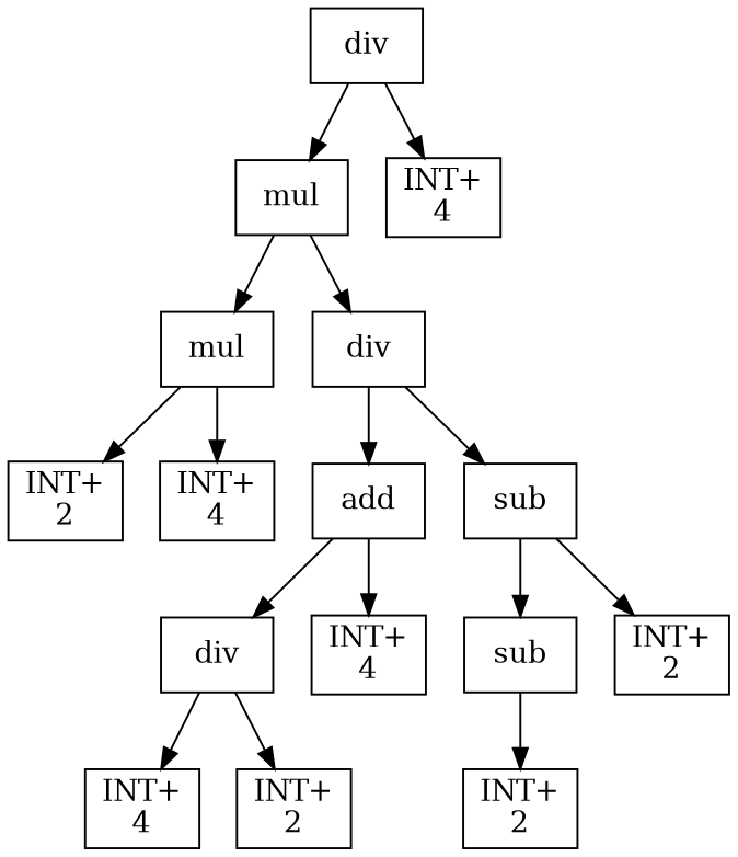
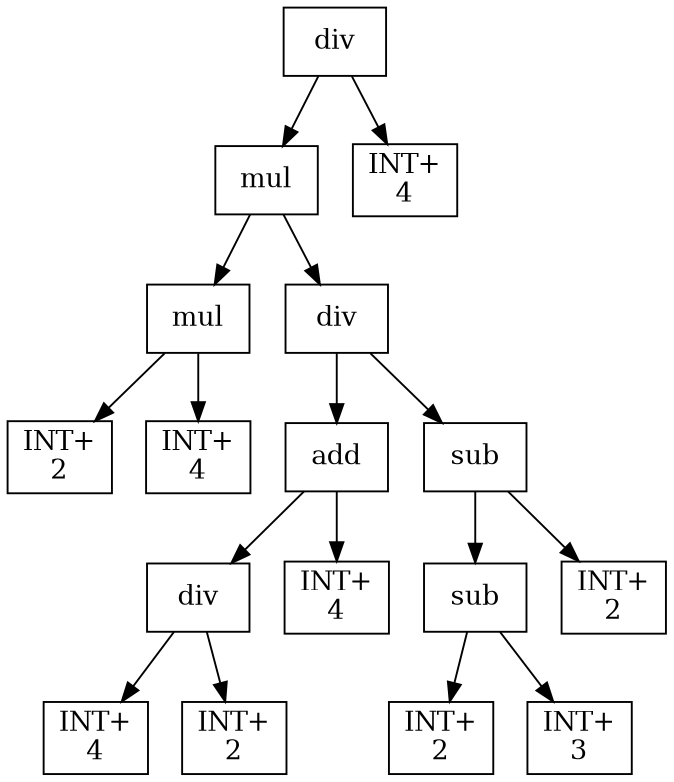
  digraph {
    node [shape=box]
    n1 [label=div]
    n2 [label=mul]
    n3 [label="INT+\n4"]
    n4 [label=mul]
    n5 [label=div]
    n6 [label="INT+\n2"]
    n7 [label="INT+\n4"]
    n8 [label=add]
    n9 [label=sub]
    n10 [label=div]
    n11 [label="INT+\n4"]
    n12 [label="INT+\n4"]
    n13 [label="INT+\n2"]
    n14 [label=sub]
    n15 [label="INT+\n2"]
    n16 [label="INT+\n2"]
+   n17 [label="INT+\n3"]
    n1 -> n2
    n1 -> n3
    n2 -> n4
    n2 -> n5
    n4 -> n6
    n4 -> n7
    n5 -> n8
    n5 -> n9
    n8 -> n10
    n8 -> n11
    n9 -> n14
    n9 -> n15
    n10 -> n12
    n10 -> n13
    n14 -> n16
+   n14 -> n17
  }
